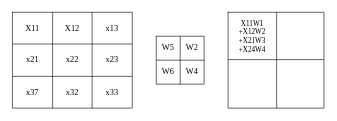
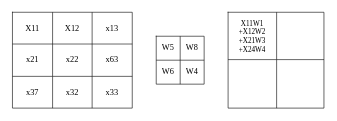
  <mxCell id="0" />
  <mxCell id="1" parent="0" />
  <mxCell id="2" value="" style="shape=table;html=1;whiteSpace=wrap;startSize=0;container=1;collapsible=0;childLayout=tableLayout;" vertex="1" parent="1"><mxGeometry x="20" y="20" width="200" height="160" as="geometry" /></mxCell>
  <mxCell id="3" value="" style="shape=tableRow;horizontal=0;startSize=0;swimlaneHead=0;swimlaneBody=0;top=0;left=0;bottom=0;right=0;collapsible=0;dropTarget=0;fillColor=none;points=[[0,0.5],[1,0.5]];portConstraint=eastwest;" vertex="1" parent="2"><mxGeometry width="200" height="53" as="geometry" /></mxCell>
  <mxCell id="4" value="&lt;span style=&quot;font-family: &amp;#34;comic sans ms&amp;#34; ; font-size: 14px&quot;&gt;X11&lt;/span&gt;" style="shape=partialRectangle;html=1;whiteSpace=wrap;connectable=0;fillColor=none;top=0;left=0;bottom=0;right=0;overflow=hidden;" vertex="1" parent="3"><mxGeometry width="67" height="53" as="geometry"><mxRectangle width="67" height="53" as="alternateBounds" /></mxGeometry></mxCell>
  <mxCell id="5" value="&lt;font face=&quot;Comic Sans MS&quot; style=&quot;font-size: 14px&quot;&gt;X12&lt;/font&gt;" style="shape=partialRectangle;html=1;whiteSpace=wrap;connectable=0;fillColor=none;top=0;left=0;bottom=0;right=0;overflow=hidden;" vertex="1" parent="3"><mxGeometry x="67" width="66" height="53" as="geometry"><mxRectangle width="66" height="53" as="alternateBounds" /></mxGeometry></mxCell>
  <mxCell id="6" value="&lt;font face=&quot;Comic Sans MS&quot; style=&quot;font-size: 14px&quot;&gt;x13&lt;/font&gt;" style="shape=partialRectangle;html=1;whiteSpace=wrap;connectable=0;fillColor=none;top=0;left=0;bottom=0;right=0;overflow=hidden;" vertex="1" parent="3"><mxGeometry x="133" width="67" height="53" as="geometry"><mxRectangle width="67" height="53" as="alternateBounds" /></mxGeometry></mxCell>
  <mxCell id="7" value="" style="shape=tableRow;horizontal=0;startSize=0;swimlaneHead=0;swimlaneBody=0;top=0;left=0;bottom=0;right=0;collapsible=0;dropTarget=0;fillColor=none;points=[[0,0.5],[1,0.5]];portConstraint=eastwest;" vertex="1" parent="2"><mxGeometry y="53" width="200" height="54" as="geometry" /></mxCell>
  <mxCell id="8" value="&lt;font face=&quot;Comic Sans MS&quot; style=&quot;font-size: 14px&quot;&gt;x21&lt;/font&gt;" style="shape=partialRectangle;html=1;whiteSpace=wrap;connectable=0;fillColor=none;top=0;left=0;bottom=0;right=0;overflow=hidden;" vertex="1" parent="7"><mxGeometry width="67" height="54" as="geometry"><mxRectangle width="67" height="54" as="alternateBounds" /></mxGeometry></mxCell>
  <mxCell id="9" value="&lt;font face=&quot;Comic Sans MS&quot; style=&quot;font-size: 14px&quot;&gt;x22&lt;/font&gt;" style="shape=partialRectangle;html=1;whiteSpace=wrap;connectable=0;fillColor=none;top=0;left=0;bottom=0;right=0;overflow=hidden;" vertex="1" parent="7"><mxGeometry x="67" width="66" height="54" as="geometry"><mxRectangle width="66" height="54" as="alternateBounds" /></mxGeometry></mxCell>
- <mxCell id="10" value="&lt;font face=&quot;Comic Sans MS&quot; style=&quot;font-size: 14px&quot;&gt;x23&lt;/font&gt;" style="shape=partialRectangle;html=1;whiteSpace=wrap;connectable=0;fillColor=none;top=0;left=0;bottom=0;right=0;overflow=hidden;" vertex="1" parent="7"><mxGeometry x="133" width="67" height="54" as="geometry"><mxRectangle width="67" height="54" as="alternateBounds" /></mxGeometry></mxCell>
+ <mxCell id="10" value="&lt;font face=&quot;Comic Sans MS&quot; style=&quot;font-size: 14px&quot;&gt;x63&lt;/font&gt;" style="shape=partialRectangle;html=1;whiteSpace=wrap;connectable=0;fillColor=none;top=0;left=0;bottom=0;right=0;overflow=hidden;" vertex="1" parent="7"><mxGeometry x="133" width="67" height="54" as="geometry"><mxRectangle width="67" height="54" as="alternateBounds" /></mxGeometry></mxCell>
  <mxCell id="11" value="" style="shape=tableRow;horizontal=0;startSize=0;swimlaneHead=0;swimlaneBody=0;top=0;left=0;bottom=0;right=0;collapsible=0;dropTarget=0;fillColor=none;points=[[0,0.5],[1,0.5]];portConstraint=eastwest;" vertex="1" parent="2"><mxGeometry y="107" width="200" height="53" as="geometry" /></mxCell>
  <mxCell id="12" value="&lt;font face=&quot;Comic Sans MS&quot; style=&quot;font-size: 14px&quot;&gt;x37&lt;/font&gt;" style="shape=partialRectangle;html=1;whiteSpace=wrap;connectable=0;fillColor=none;top=0;left=0;bottom=0;right=0;overflow=hidden;" vertex="1" parent="11"><mxGeometry width="67" height="53" as="geometry"><mxRectangle width="67" height="53" as="alternateBounds" /></mxGeometry></mxCell>
  <mxCell id="13" value="&lt;font face=&quot;Comic Sans MS&quot; style=&quot;font-size: 14px&quot;&gt;x32&lt;/font&gt;" style="shape=partialRectangle;html=1;whiteSpace=wrap;connectable=0;fillColor=none;top=0;left=0;bottom=0;right=0;overflow=hidden;" vertex="1" parent="11"><mxGeometry x="67" width="66" height="53" as="geometry"><mxRectangle width="66" height="53" as="alternateBounds" /></mxGeometry></mxCell>
  <mxCell id="14" value="&lt;font face=&quot;Comic Sans MS&quot; style=&quot;font-size: 14px&quot;&gt;x33&lt;/font&gt;" style="shape=partialRectangle;html=1;whiteSpace=wrap;connectable=0;fillColor=none;top=0;left=0;bottom=0;right=0;overflow=hidden;pointerEvents=1;" vertex="1" parent="11"><mxGeometry x="133" width="67" height="53" as="geometry"><mxRectangle width="67" height="53" as="alternateBounds" /></mxGeometry></mxCell>
  <mxCell id="15" value="" style="shape=table;html=1;whiteSpace=wrap;startSize=0;container=1;collapsible=0;childLayout=tableLayout;fontFamily=Comic Sans MS;fontSize=14;" vertex="1" parent="1"><mxGeometry x="260" y="60" width="80" height="80" as="geometry" /></mxCell>
  <mxCell id="16" value="" style="shape=tableRow;horizontal=0;startSize=0;swimlaneHead=0;swimlaneBody=0;top=0;left=0;bottom=0;right=0;collapsible=0;dropTarget=0;fillColor=none;points=[[0,0.5],[1,0.5]];portConstraint=eastwest;fontFamily=Comic Sans MS;fontSize=14;" vertex="1" parent="15"><mxGeometry width="80" height="40" as="geometry" /></mxCell>
  <mxCell id="17" value="W5" style="shape=partialRectangle;html=1;whiteSpace=wrap;connectable=0;fillColor=none;top=0;left=0;bottom=0;right=0;overflow=hidden;fontFamily=Comic Sans MS;fontSize=14;" vertex="1" parent="16"><mxGeometry width="40" height="40" as="geometry"><mxRectangle width="40" height="40" as="alternateBounds" /></mxGeometry></mxCell>
- <mxCell id="18" value="W2" style="shape=partialRectangle;html=1;whiteSpace=wrap;connectable=0;fillColor=none;top=0;left=0;bottom=0;right=0;overflow=hidden;fontFamily=Comic Sans MS;fontSize=14;" vertex="1" parent="16"><mxGeometry x="40" width="40" height="40" as="geometry"><mxRectangle width="40" height="40" as="alternateBounds" /></mxGeometry></mxCell>
+ <mxCell id="18" value="W8" style="shape=partialRectangle;html=1;whiteSpace=wrap;connectable=0;fillColor=none;top=0;left=0;bottom=0;right=0;overflow=hidden;fontFamily=Comic Sans MS;fontSize=14;" vertex="1" parent="16"><mxGeometry x="40" width="40" height="40" as="geometry"><mxRectangle width="40" height="40" as="alternateBounds" /></mxGeometry></mxCell>
  <mxCell id="19" value="" style="shape=tableRow;horizontal=0;startSize=0;swimlaneHead=0;swimlaneBody=0;top=0;left=0;bottom=0;right=0;collapsible=0;dropTarget=0;fillColor=none;points=[[0,0.5],[1,0.5]];portConstraint=eastwest;fontFamily=Comic Sans MS;fontSize=14;" vertex="1" parent="15"><mxGeometry y="40" width="80" height="40" as="geometry" /></mxCell>
  <mxCell id="20" value="W6" style="shape=partialRectangle;html=1;whiteSpace=wrap;connectable=0;fillColor=none;top=0;left=0;bottom=0;right=0;overflow=hidden;fontFamily=Comic Sans MS;fontSize=14;" vertex="1" parent="19"><mxGeometry width="40" height="40" as="geometry"><mxRectangle width="40" height="40" as="alternateBounds" /></mxGeometry></mxCell>
  <mxCell id="21" value="W4" style="shape=partialRectangle;html=1;whiteSpace=wrap;connectable=0;fillColor=none;top=0;left=0;bottom=0;right=0;overflow=hidden;fontFamily=Comic Sans MS;fontSize=14;" vertex="1" parent="19"><mxGeometry x="40" width="40" height="40" as="geometry"><mxRectangle width="40" height="40" as="alternateBounds" /></mxGeometry></mxCell>
  <mxCell id="22" value="" style="shape=table;html=1;whiteSpace=wrap;startSize=0;container=1;collapsible=0;childLayout=tableLayout;" vertex="1" parent="1"><mxGeometry x="380" y="20" width="160" height="160" as="geometry" /></mxCell>
  <mxCell id="23" value="" style="shape=tableRow;horizontal=0;startSize=0;swimlaneHead=0;swimlaneBody=0;top=0;left=0;bottom=0;right=0;collapsible=0;dropTarget=0;fillColor=none;points=[[0,0.5],[1,0.5]];portConstraint=eastwest;" vertex="1" parent="22"><mxGeometry width="160" height="79" as="geometry" /></mxCell>
  <mxCell id="24" value="&lt;span style=&quot;font-family: &amp;#34;comic sans ms&amp;#34;&quot;&gt;&lt;font style=&quot;font-size: 12px&quot;&gt;X11W1&lt;br&gt;+X12W2&lt;br&gt;+X21W3&lt;br&gt;+X24W4&lt;br&gt;&lt;/font&gt;&lt;/span&gt;" style="shape=partialRectangle;html=1;whiteSpace=wrap;connectable=0;fillColor=none;top=0;left=0;bottom=0;right=0;overflow=hidden;" vertex="1" parent="23"><mxGeometry width="81" height="79" as="geometry"><mxRectangle width="81" height="79" as="alternateBounds" /></mxGeometry></mxCell>
  <mxCell id="25" value="" style="shape=partialRectangle;html=1;whiteSpace=wrap;connectable=0;fillColor=none;top=0;left=0;bottom=0;right=0;overflow=hidden;" vertex="1" parent="23"><mxGeometry x="81" width="79" height="79" as="geometry"><mxRectangle width="79" height="79" as="alternateBounds" /></mxGeometry></mxCell>
  <mxCell id="26" value="" style="shape=tableRow;horizontal=0;startSize=0;swimlaneHead=0;swimlaneBody=0;top=0;left=0;bottom=0;right=0;collapsible=0;dropTarget=0;fillColor=none;points=[[0,0.5],[1,0.5]];portConstraint=eastwest;" vertex="1" parent="22"><mxGeometry y="79" width="160" height="81" as="geometry" /></mxCell>
  <mxCell id="27" value="" style="shape=partialRectangle;html=1;whiteSpace=wrap;connectable=0;fillColor=none;top=0;left=0;bottom=0;right=0;overflow=hidden;" vertex="1" parent="26"><mxGeometry width="81" height="81" as="geometry"><mxRectangle width="81" height="81" as="alternateBounds" /></mxGeometry></mxCell>
  <mxCell id="28" value="" style="shape=partialRectangle;html=1;whiteSpace=wrap;connectable=0;fillColor=none;top=0;left=0;bottom=0;right=0;overflow=hidden;" vertex="1" parent="26"><mxGeometry x="81" width="79" height="81" as="geometry"><mxRectangle width="79" height="81" as="alternateBounds" /></mxGeometry></mxCell>
